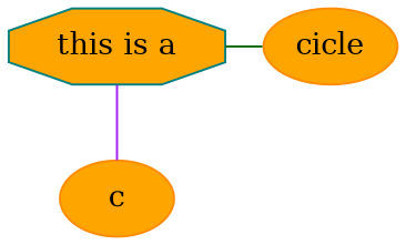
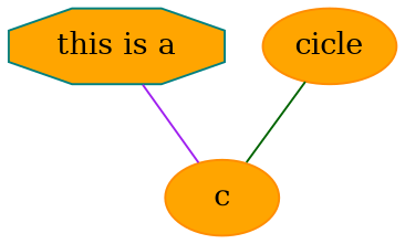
  graph {
    node [color=darkorange fillcolor=orange shape=ellipse style=filled]
    n1 [color=teal label="this is a" shape=octagon]
    n2 [label=cicle]
    c
    subgraph sub_1 {
      rank=same
      n1
      n2
    }
    n1 -- c [color=purple]
-   n1 -- n2 [color=darkgreen]
+   c -- n2 [color=darkgreen]
  }
